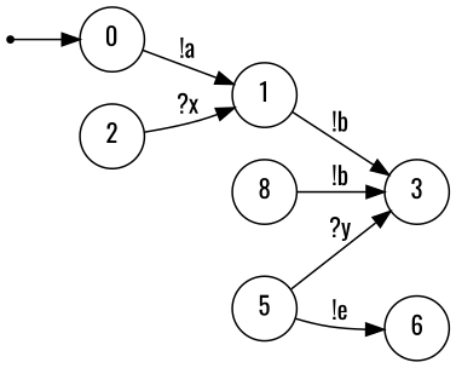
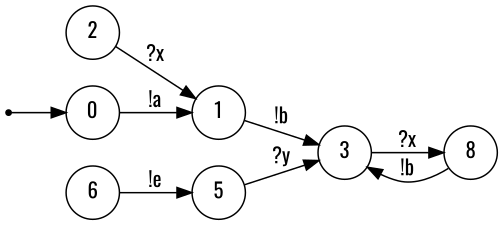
  digraph {
    fontname=Oswald
    rankdir=LR
    node [fontname=Oswald shape=circle]
    edge [fontname=Oswald]
    ENTRY [shape=point]
    0
    1
    3
    n5 [label=8]
    2
    5
    6
    ENTRY -> 0
    0 -> 1 [label="!a"]
    1 -> 3 [label="!b"]
+   3 -> n5 [label="?x"]
    n5 -> 3 [label="!b"]
    2 -> 1 [label="?x"]
    5 -> 3 [label="?y"]
-   5 -> 6 [label="!e"]
+   6 -> 5 [label="!e"]
  }
